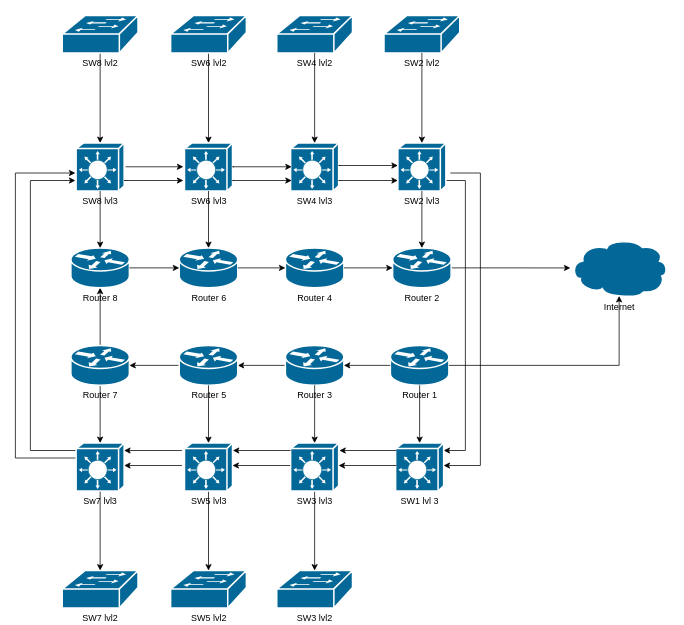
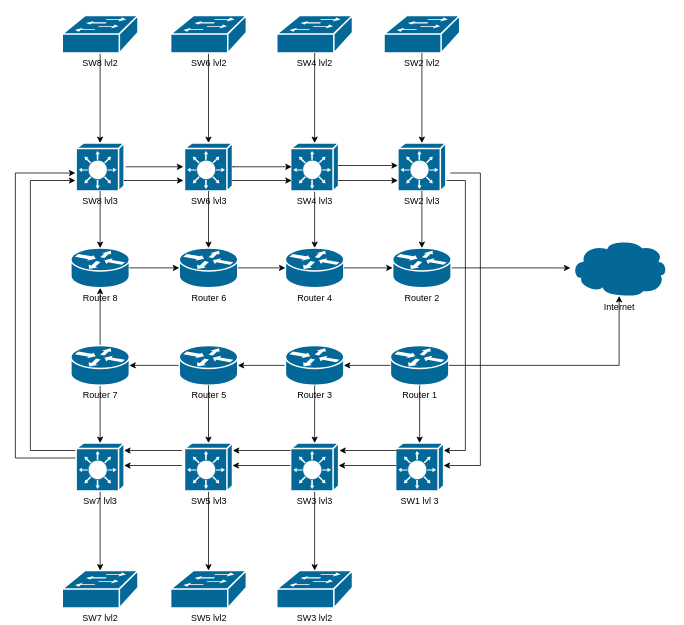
  <mxCell id="0" />
  <mxCell id="1" parent="0" />
  <mxCell id="2" value="SW7 lvl2" style="shape=mxgraph.cisco.switches.workgroup_switch;sketch=0;html=1;pointerEvents=1;dashed=0;fillColor=#036897;strokeColor=#ffffff;strokeWidth=2;verticalLabelPosition=bottom;verticalAlign=top;align=center;outlineConnect=0;" parent="1" vertex="1"><mxGeometry x="82.5" y="760" width="101" height="50" as="geometry" /></mxCell>
  <mxCell id="3" value="SW5 lvl2" style="shape=mxgraph.cisco.switches.workgroup_switch;sketch=0;html=1;pointerEvents=1;dashed=0;fillColor=#036897;strokeColor=#ffffff;strokeWidth=2;verticalLabelPosition=bottom;verticalAlign=top;align=center;outlineConnect=0;" parent="1" vertex="1"><mxGeometry x="227" y="760" width="101" height="50" as="geometry" /></mxCell>
  <mxCell id="4" value="SW3 lvl2" style="shape=mxgraph.cisco.switches.workgroup_switch;sketch=0;html=1;pointerEvents=1;dashed=0;fillColor=#036897;strokeColor=#ffffff;strokeWidth=2;verticalLabelPosition=bottom;verticalAlign=top;align=center;outlineConnect=0;" parent="1" vertex="1"><mxGeometry x="368.5" y="760" width="101" height="50" as="geometry" /></mxCell>
  <mxCell id="5" value="SW2 lvl2" style="shape=mxgraph.cisco.switches.workgroup_switch;sketch=0;html=1;pointerEvents=1;dashed=0;fillColor=#036897;strokeColor=#ffffff;strokeWidth=2;verticalLabelPosition=bottom;verticalAlign=top;align=center;outlineConnect=0;" parent="1" vertex="1"><mxGeometry x="511.5" width="101" height="50" as="geometry" y="20" /></mxCell>
  <mxCell id="6" value="SW4 lvl2" style="shape=mxgraph.cisco.switches.workgroup_switch;sketch=0;html=1;pointerEvents=1;dashed=0;fillColor=#036897;strokeColor=#ffffff;strokeWidth=2;verticalLabelPosition=bottom;verticalAlign=top;align=center;outlineConnect=0;" parent="1" vertex="1"><mxGeometry x="368.5" width="101" height="50" as="geometry" y="20" /></mxCell>
  <mxCell id="7" style="edgeStyle=orthogonalEdgeStyle;rounded=0;orthogonalLoop=1;jettySize=auto;html=1;" edge="1" parent="1" source="8" target="14"><mxGeometry relative="1" as="geometry" /></mxCell>
  <mxCell id="8" value="SW6 lvl2" style="shape=mxgraph.cisco.switches.workgroup_switch;sketch=0;html=1;pointerEvents=1;dashed=0;fillColor=#036897;strokeColor=#ffffff;strokeWidth=2;verticalLabelPosition=bottom;verticalAlign=top;align=center;outlineConnect=0;" parent="1" vertex="1"><mxGeometry x="227" width="101" height="50" as="geometry" y="20" /></mxCell>
  <mxCell id="9" style="edgeStyle=orthogonalEdgeStyle;rounded=0;orthogonalLoop=1;jettySize=auto;html=1;" edge="1" parent="1" source="10" target="11"><mxGeometry relative="1" as="geometry" /></mxCell>
  <mxCell id="10" value="SW8 lvl2" style="shape=mxgraph.cisco.switches.workgroup_switch;sketch=0;html=1;pointerEvents=1;dashed=0;fillColor=#036897;strokeColor=#ffffff;strokeWidth=2;verticalLabelPosition=bottom;verticalAlign=top;align=center;outlineConnect=0;" parent="1" vertex="1"><mxGeometry x="82.5" width="101" height="50" as="geometry" y="20" /></mxCell>
  <mxCell id="11" value="SW8 lvl3" style="shape=mxgraph.cisco.switches.layer_3_switch;sketch=0;html=1;pointerEvents=1;dashed=0;fillColor=#036897;strokeColor=#ffffff;strokeWidth=2;verticalLabelPosition=bottom;verticalAlign=top;align=center;outlineConnect=0;" parent="1" vertex="1"><mxGeometry x="101" y="190" width="64" height="64" as="geometry" /></mxCell>
+ <mxCell id="12" style="edgeStyle=orthogonalEdgeStyle;rounded=0;orthogonalLoop=1;jettySize=auto;html=1;" edge="1" parent="1" source="13" target="35"><mxGeometry relative="1" as="geometry" /></mxCell>
  <mxCell id="13" value="SW4 lvl3" style="shape=mxgraph.cisco.switches.layer_3_switch;sketch=0;html=1;pointerEvents=1;dashed=0;fillColor=#036897;strokeColor=#ffffff;strokeWidth=2;verticalLabelPosition=bottom;verticalAlign=top;align=center;outlineConnect=0;" parent="1" vertex="1"><mxGeometry x="387" y="190" width="64" height="64" as="geometry" /></mxCell>
  <mxCell id="14" value="SW6 lvl3" style="shape=mxgraph.cisco.switches.layer_3_switch;sketch=0;html=1;pointerEvents=1;dashed=0;fillColor=#036897;strokeColor=#ffffff;strokeWidth=2;verticalLabelPosition=bottom;verticalAlign=top;align=center;outlineConnect=0;" parent="1" vertex="1"><mxGeometry x="245.5" y="190" width="64" height="64" as="geometry" /></mxCell>
  <mxCell id="15" style="edgeStyle=orthogonalEdgeStyle;rounded=0;orthogonalLoop=1;jettySize=auto;html=1;" edge="1" parent="1" target="24"><mxGeometry relative="1" as="geometry"><mxPoint x="600" y="590" as="targetPoint" /><mxPoint x="591" y="239.999" as="sourcePoint" /><Array as="points"><mxPoint x="620" y="240" /><mxPoint x="620" y="600" /></Array></mxGeometry></mxCell>
  <mxCell id="16" value="SW2 lvl3" style="shape=mxgraph.cisco.switches.layer_3_switch;sketch=0;html=1;pointerEvents=1;dashed=0;fillColor=#036897;strokeColor=#ffffff;strokeWidth=2;verticalLabelPosition=bottom;verticalAlign=top;align=center;outlineConnect=0;" parent="1" vertex="1"><mxGeometry x="530" y="190" width="64" height="64" as="geometry" /></mxCell>
  <mxCell id="17" style="edgeStyle=orthogonalEdgeStyle;rounded=0;orthogonalLoop=1;jettySize=auto;html=1;" parent="1" source="19" target="2" edge="1"><mxGeometry relative="1" as="geometry" /></mxCell>
  <mxCell id="18" style="edgeStyle=orthogonalEdgeStyle;rounded=0;orthogonalLoop=1;jettySize=auto;html=1;" edge="1" parent="1" source="19"><mxGeometry relative="1" as="geometry"><mxPoint x="100" y="240" as="targetPoint" /><Array as="points"><mxPoint x="40" y="600" /><mxPoint x="40" y="240" /></Array></mxGeometry></mxCell>
  <mxCell id="19" value="Sw7 lvl3" style="shape=mxgraph.cisco.switches.layer_3_switch;sketch=0;html=1;pointerEvents=1;dashed=0;fillColor=#036897;strokeColor=#ffffff;strokeWidth=2;verticalLabelPosition=bottom;verticalAlign=top;align=center;outlineConnect=0;" parent="1" vertex="1"><mxGeometry x="101" y="590" width="64" height="64" as="geometry" /></mxCell>
  <mxCell id="20" style="edgeStyle=orthogonalEdgeStyle;rounded=0;orthogonalLoop=1;jettySize=auto;html=1;" parent="1" source="21" target="3" edge="1"><mxGeometry relative="1" as="geometry" /></mxCell>
  <mxCell id="21" value="SW5 lvl3" style="shape=mxgraph.cisco.switches.layer_3_switch;sketch=0;html=1;pointerEvents=1;dashed=0;fillColor=#036897;strokeColor=#ffffff;strokeWidth=2;verticalLabelPosition=bottom;verticalAlign=top;align=center;outlineConnect=0;" parent="1" vertex="1"><mxGeometry x="245.5" y="590" width="64" height="64" as="geometry" /></mxCell>
  <mxCell id="22" style="edgeStyle=orthogonalEdgeStyle;rounded=0;orthogonalLoop=1;jettySize=auto;html=1;" parent="1" source="23" target="4" edge="1"><mxGeometry relative="1" as="geometry" /></mxCell>
  <mxCell id="23" value="SW3 lvl3" style="shape=mxgraph.cisco.switches.layer_3_switch;sketch=0;html=1;pointerEvents=1;dashed=0;fillColor=#036897;strokeColor=#ffffff;strokeWidth=2;verticalLabelPosition=bottom;verticalAlign=top;align=center;outlineConnect=0;" parent="1" vertex="1"><mxGeometry x="387" y="590" width="64" height="64" as="geometry" /></mxCell>
  <mxCell id="24" value="SW1 lvl 3" style="shape=mxgraph.cisco.switches.layer_3_switch;sketch=0;html=1;pointerEvents=1;dashed=0;fillColor=#036897;strokeColor=#ffffff;strokeWidth=2;verticalLabelPosition=bottom;verticalAlign=top;align=center;outlineConnect=0;" parent="1" vertex="1"><mxGeometry x="527" y="590" width="64" height="64" as="geometry" /></mxCell>
  <mxCell id="25" style="edgeStyle=orthogonalEdgeStyle;rounded=0;orthogonalLoop=1;jettySize=auto;html=1;" edge="1" parent="1" source="26" target="29"><mxGeometry relative="1" as="geometry" /></mxCell>
  <mxCell id="26" value="Router 3" style="shape=mxgraph.cisco.routers.router;sketch=0;html=1;pointerEvents=1;dashed=0;fillColor=#036897;strokeColor=#ffffff;strokeWidth=2;verticalLabelPosition=bottom;verticalAlign=top;align=center;outlineConnect=0;" parent="1" vertex="1"><mxGeometry x="380" y="460" width="78" height="53" as="geometry" /></mxCell>
  <mxCell id="27" value="Router 1" style="shape=mxgraph.cisco.routers.router;sketch=0;html=1;pointerEvents=1;dashed=0;fillColor=#036897;strokeColor=#ffffff;strokeWidth=2;verticalLabelPosition=bottom;verticalAlign=top;align=center;outlineConnect=0;" parent="1" vertex="1"><mxGeometry x="520" y="460" width="78" height="53" as="geometry" /></mxCell>
  <mxCell id="28" style="edgeStyle=orthogonalEdgeStyle;rounded=0;orthogonalLoop=1;jettySize=auto;html=1;" edge="1" parent="1" source="29" target="32"><mxGeometry relative="1" as="geometry" /></mxCell>
  <mxCell id="29" value="Router 5" style="shape=mxgraph.cisco.routers.router;sketch=0;html=1;pointerEvents=1;dashed=0;fillColor=#036897;strokeColor=#ffffff;strokeWidth=2;verticalLabelPosition=bottom;verticalAlign=top;align=center;outlineConnect=0;" parent="1" vertex="1"><mxGeometry x="238.5" y="460" width="78" height="53" as="geometry" /></mxCell>
  <mxCell id="30" style="edgeStyle=orthogonalEdgeStyle;rounded=0;orthogonalLoop=1;jettySize=auto;html=1;" edge="1" parent="1" source="32" target="19"><mxGeometry relative="1" as="geometry" /></mxCell>
  <mxCell id="31" style="edgeStyle=orthogonalEdgeStyle;rounded=0;orthogonalLoop=1;jettySize=auto;html=1;" edge="1" parent="1" source="32" target="37"><mxGeometry relative="1" as="geometry" /></mxCell>
  <mxCell id="32" value="Router 7" style="shape=mxgraph.cisco.routers.router;sketch=0;html=1;pointerEvents=1;dashed=0;fillColor=#036897;strokeColor=#ffffff;strokeWidth=2;verticalLabelPosition=bottom;verticalAlign=top;align=center;outlineConnect=0;" parent="1" vertex="1"><mxGeometry x="94" y="460" width="78" height="53" as="geometry" /></mxCell>
  <mxCell id="33" style="edgeStyle=orthogonalEdgeStyle;rounded=0;orthogonalLoop=1;jettySize=auto;html=1;" edge="1" parent="1" source="34" target="45"><mxGeometry relative="1" as="geometry" /></mxCell>
  <mxCell id="34" value="Router 2" style="shape=mxgraph.cisco.routers.router;sketch=0;html=1;pointerEvents=1;dashed=0;fillColor=#036897;strokeColor=#ffffff;strokeWidth=2;verticalLabelPosition=bottom;verticalAlign=top;align=center;outlineConnect=0;" parent="1" vertex="1"><mxGeometry x="523" y="330" width="78" height="53" as="geometry" /></mxCell>
  <mxCell id="35" value="Router 4" style="shape=mxgraph.cisco.routers.router;sketch=0;html=1;pointerEvents=1;dashed=0;fillColor=#036897;strokeColor=#ffffff;strokeWidth=2;verticalLabelPosition=bottom;verticalAlign=top;align=center;outlineConnect=0;" parent="1" vertex="1"><mxGeometry x="380" y="330" width="78" height="53" as="geometry" /></mxCell>
  <mxCell id="36" value="Router 6" style="shape=mxgraph.cisco.routers.router;sketch=0;html=1;pointerEvents=1;dashed=0;fillColor=#036897;strokeColor=#ffffff;strokeWidth=2;verticalLabelPosition=bottom;verticalAlign=top;align=center;outlineConnect=0;" parent="1" vertex="1"><mxGeometry x="238.5" y="330" width="78" height="53" as="geometry" /></mxCell>
  <mxCell id="37" value="Router 8" style="shape=mxgraph.cisco.routers.router;sketch=0;html=1;pointerEvents=1;dashed=0;fillColor=#036897;strokeColor=#ffffff;strokeWidth=2;verticalLabelPosition=bottom;verticalAlign=top;align=center;outlineConnect=0;" parent="1" vertex="1"><mxGeometry x="94" y="330" width="78" height="53" as="geometry" /></mxCell>
  <mxCell id="38" style="edgeStyle=orthogonalEdgeStyle;rounded=0;orthogonalLoop=1;jettySize=auto;html=1;entryX=0.5;entryY=0;entryDx=0;entryDy=0;entryPerimeter=0;" edge="1" parent="1" source="29" target="21"><mxGeometry relative="1" as="geometry" /></mxCell>
  <mxCell id="39" style="edgeStyle=orthogonalEdgeStyle;rounded=0;orthogonalLoop=1;jettySize=auto;html=1;entryX=0.5;entryY=0;entryDx=0;entryDy=0;entryPerimeter=0;" edge="1" parent="1" source="26" target="23"><mxGeometry relative="1" as="geometry" /></mxCell>
  <mxCell id="40" style="edgeStyle=orthogonalEdgeStyle;rounded=0;orthogonalLoop=1;jettySize=auto;html=1;entryX=0.5;entryY=0;entryDx=0;entryDy=0;entryPerimeter=0;" edge="1" parent="1" source="27" target="24"><mxGeometry relative="1" as="geometry" /></mxCell>
  <mxCell id="41" style="edgeStyle=orthogonalEdgeStyle;rounded=0;orthogonalLoop=1;jettySize=auto;html=1;entryX=1;entryY=0.5;entryDx=0;entryDy=0;entryPerimeter=0;" edge="1" parent="1" source="27" target="26"><mxGeometry relative="1" as="geometry" /></mxCell>
  <mxCell id="42" style="edgeStyle=orthogonalEdgeStyle;rounded=0;orthogonalLoop=1;jettySize=auto;html=1;entryX=0;entryY=0.5;entryDx=0;entryDy=0;entryPerimeter=0;" edge="1" parent="1" source="37" target="36"><mxGeometry relative="1" as="geometry" /></mxCell>
  <mxCell id="43" style="edgeStyle=orthogonalEdgeStyle;rounded=0;orthogonalLoop=1;jettySize=auto;html=1;entryX=0;entryY=0.5;entryDx=0;entryDy=0;entryPerimeter=0;" edge="1" parent="1" source="36" target="35"><mxGeometry relative="1" as="geometry" /></mxCell>
  <mxCell id="44" style="edgeStyle=orthogonalEdgeStyle;rounded=0;orthogonalLoop=1;jettySize=auto;html=1;entryX=0;entryY=0.5;entryDx=0;entryDy=0;entryPerimeter=0;" edge="1" parent="1" source="35" target="34"><mxGeometry relative="1" as="geometry" /></mxCell>
  <mxCell id="45" value="Internet" style="shape=mxgraph.cisco.storage.cloud;sketch=0;html=1;pointerEvents=1;dashed=0;fillColor=#036897;strokeColor=#ffffff;strokeWidth=2;verticalLabelPosition=bottom;verticalAlign=top;align=center;outlineConnect=0;" vertex="1" parent="1"><mxGeometry x="760" y="318.25" width="130" height="76.5" as="geometry" /></mxCell>
  <mxCell id="46" style="edgeStyle=orthogonalEdgeStyle;rounded=0;orthogonalLoop=1;jettySize=auto;html=1;entryX=0.5;entryY=0.99;entryDx=0;entryDy=0;entryPerimeter=0;" edge="1" parent="1" source="27" target="45"><mxGeometry relative="1" as="geometry" /></mxCell>
  <mxCell id="47" style="edgeStyle=orthogonalEdgeStyle;rounded=0;orthogonalLoop=1;jettySize=auto;html=1;entryX=0.5;entryY=0;entryDx=0;entryDy=0;entryPerimeter=0;" edge="1" parent="1" source="11" target="37"><mxGeometry relative="1" as="geometry" /></mxCell>
  <mxCell id="48" style="edgeStyle=orthogonalEdgeStyle;rounded=0;orthogonalLoop=1;jettySize=auto;html=1;entryX=0.5;entryY=0;entryDx=0;entryDy=0;entryPerimeter=0;" edge="1" parent="1" source="14" target="36"><mxGeometry relative="1" as="geometry" /></mxCell>
  <mxCell id="49" style="edgeStyle=orthogonalEdgeStyle;rounded=0;orthogonalLoop=1;jettySize=auto;html=1;entryX=0.5;entryY=0;entryDx=0;entryDy=0;entryPerimeter=0;" edge="1" parent="1" source="16" target="34"><mxGeometry relative="1" as="geometry" /></mxCell>
  <mxCell id="50" style="edgeStyle=orthogonalEdgeStyle;rounded=0;orthogonalLoop=1;jettySize=auto;html=1;entryX=0.5;entryY=0;entryDx=0;entryDy=0;entryPerimeter=0;" edge="1" parent="1" source="6" target="13"><mxGeometry relative="1" as="geometry" /></mxCell>
  <mxCell id="51" style="edgeStyle=orthogonalEdgeStyle;rounded=0;orthogonalLoop=1;jettySize=auto;html=1;entryX=0.5;entryY=0;entryDx=0;entryDy=0;entryPerimeter=0;" edge="1" parent="1" source="5" target="16"><mxGeometry relative="1" as="geometry" /></mxCell>
  <mxCell id="52" style="edgeStyle=orthogonalEdgeStyle;rounded=0;orthogonalLoop=1;jettySize=auto;html=1;entryX=1;entryY=0.5;entryDx=0;entryDy=0;entryPerimeter=0;" edge="1" parent="1"><mxGeometry relative="1" as="geometry"><mxPoint x="242" y="620" as="sourcePoint" /><mxPoint x="165" y="620" as="targetPoint" /></mxGeometry></mxCell>
  <mxCell id="53" style="edgeStyle=orthogonalEdgeStyle;rounded=0;orthogonalLoop=1;jettySize=auto;html=1;entryX=1;entryY=0.5;entryDx=0;entryDy=0;entryPerimeter=0;" edge="1" parent="1"><mxGeometry relative="1" as="geometry"><mxPoint x="242" y="600" as="sourcePoint" /><mxPoint x="165" y="600" as="targetPoint" /></mxGeometry></mxCell>
  <mxCell id="54" style="edgeStyle=orthogonalEdgeStyle;rounded=0;orthogonalLoop=1;jettySize=auto;html=1;entryX=1;entryY=0.5;entryDx=0;entryDy=0;entryPerimeter=0;" edge="1" parent="1"><mxGeometry relative="1" as="geometry"><mxPoint x="386.5" y="620" as="sourcePoint" /><mxPoint x="309.5" y="620" as="targetPoint" /></mxGeometry></mxCell>
  <mxCell id="55" style="edgeStyle=orthogonalEdgeStyle;rounded=0;orthogonalLoop=1;jettySize=auto;html=1;entryX=1;entryY=0.5;entryDx=0;entryDy=0;entryPerimeter=0;" edge="1" parent="1"><mxGeometry relative="1" as="geometry"><mxPoint x="387" y="600" as="sourcePoint" /><mxPoint x="310" y="600" as="targetPoint" /></mxGeometry></mxCell>
  <mxCell id="56" style="edgeStyle=orthogonalEdgeStyle;rounded=0;orthogonalLoop=1;jettySize=auto;html=1;entryX=1;entryY=0.5;entryDx=0;entryDy=0;entryPerimeter=0;" edge="1" parent="1"><mxGeometry relative="1" as="geometry"><mxPoint x="528" y="620" as="sourcePoint" /><mxPoint x="451" y="620" as="targetPoint" /></mxGeometry></mxCell>
  <mxCell id="57" style="edgeStyle=orthogonalEdgeStyle;rounded=0;orthogonalLoop=1;jettySize=auto;html=1;entryX=1;entryY=0.5;entryDx=0;entryDy=0;entryPerimeter=0;" edge="1" parent="1"><mxGeometry relative="1" as="geometry"><mxPoint x="528" y="600" as="sourcePoint" /><mxPoint x="452" y="600" as="targetPoint" /></mxGeometry></mxCell>
  <mxCell id="58" style="edgeStyle=orthogonalEdgeStyle;rounded=0;orthogonalLoop=1;jettySize=auto;html=1;" edge="1" parent="1"><mxGeometry relative="1" as="geometry"><mxPoint x="100" y="230" as="targetPoint" /><mxPoint x="100" y="610" as="sourcePoint" /><Array as="points"><mxPoint x="20" y="610" /><mxPoint x="20" y="230" /></Array></mxGeometry></mxCell>
  <mxCell id="59" style="edgeStyle=orthogonalEdgeStyle;rounded=0;orthogonalLoop=1;jettySize=auto;html=1;entryX=1;entryY=0.5;entryDx=0;entryDy=0;entryPerimeter=0;" edge="1" parent="1"><mxGeometry relative="1" as="geometry"><mxPoint x="166.97" y="240" as="sourcePoint" /><mxPoint x="243.97" y="240" as="targetPoint" /><Array as="points"><mxPoint x="164.97" y="240" /><mxPoint x="164.97" y="240" /></Array></mxGeometry></mxCell>
  <mxCell id="60" style="edgeStyle=orthogonalEdgeStyle;rounded=0;orthogonalLoop=1;jettySize=auto;html=1;" edge="1" parent="1"><mxGeometry relative="1" as="geometry"><mxPoint x="166.97" y="221.71" as="sourcePoint" /><mxPoint x="243.97" y="221.71" as="targetPoint" /></mxGeometry></mxCell>
  <mxCell id="61" style="edgeStyle=orthogonalEdgeStyle;rounded=0;orthogonalLoop=1;jettySize=auto;html=1;entryX=1;entryY=0.5;entryDx=0;entryDy=0;entryPerimeter=0;" edge="1" parent="1"><mxGeometry relative="1" as="geometry"><mxPoint x="311.47" y="240" as="sourcePoint" /><mxPoint x="388.47" y="240" as="targetPoint" /><Array as="points"><mxPoint x="309.47" y="240" /><mxPoint x="309.47" y="240" /></Array></mxGeometry></mxCell>
  <mxCell id="62" style="edgeStyle=orthogonalEdgeStyle;rounded=0;orthogonalLoop=1;jettySize=auto;html=1;entryX=1;entryY=0.5;entryDx=0;entryDy=0;entryPerimeter=0;" edge="1" parent="1"><mxGeometry relative="1" as="geometry"><mxPoint x="311.47" y="221.71" as="sourcePoint" /><mxPoint x="388.47" y="221.71" as="targetPoint" /><Array as="points"><mxPoint x="309.47" y="221.71" /><mxPoint x="309.47" y="221.71" /></Array></mxGeometry></mxCell>
  <mxCell id="63" style="edgeStyle=orthogonalEdgeStyle;rounded=0;orthogonalLoop=1;jettySize=auto;html=1;entryX=1;entryY=0.5;entryDx=0;entryDy=0;entryPerimeter=0;" edge="1" parent="1"><mxGeometry relative="1" as="geometry"><mxPoint x="452.97" y="240" as="sourcePoint" /><mxPoint x="529.97" y="240" as="targetPoint" /><Array as="points"><mxPoint x="450.97" y="240" /><mxPoint x="450.97" y="240" /></Array></mxGeometry></mxCell>
  <mxCell id="64" style="edgeStyle=orthogonalEdgeStyle;rounded=0;orthogonalLoop=1;jettySize=auto;html=1;entryX=1;entryY=0.5;entryDx=0;entryDy=0;entryPerimeter=0;" edge="1" parent="1"><mxGeometry relative="1" as="geometry"><mxPoint x="452.97" y="220" as="sourcePoint" /><mxPoint x="529.97" y="220" as="targetPoint" /><Array as="points"><mxPoint x="450.97" y="220" /><mxPoint x="450.97" y="220" /></Array></mxGeometry></mxCell>
  <mxCell id="65" style="edgeStyle=orthogonalEdgeStyle;rounded=0;orthogonalLoop=1;jettySize=auto;html=1;exitX=1.094;exitY=0.625;exitDx=0;exitDy=0;exitPerimeter=0;" edge="1" parent="1" source="16" target="24"><mxGeometry relative="1" as="geometry"><mxPoint x="600" y="600" as="targetPoint" /><mxPoint x="610.5" y="230" as="sourcePoint" /><Array as="points"><mxPoint x="640" y="230" /><mxPoint x="640" y="620" /></Array></mxGeometry></mxCell>
